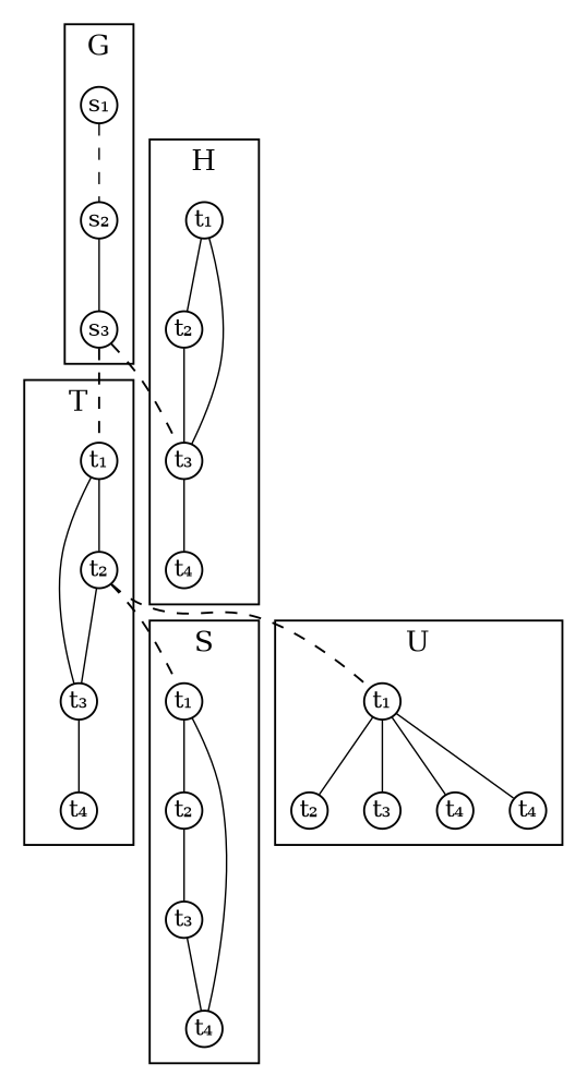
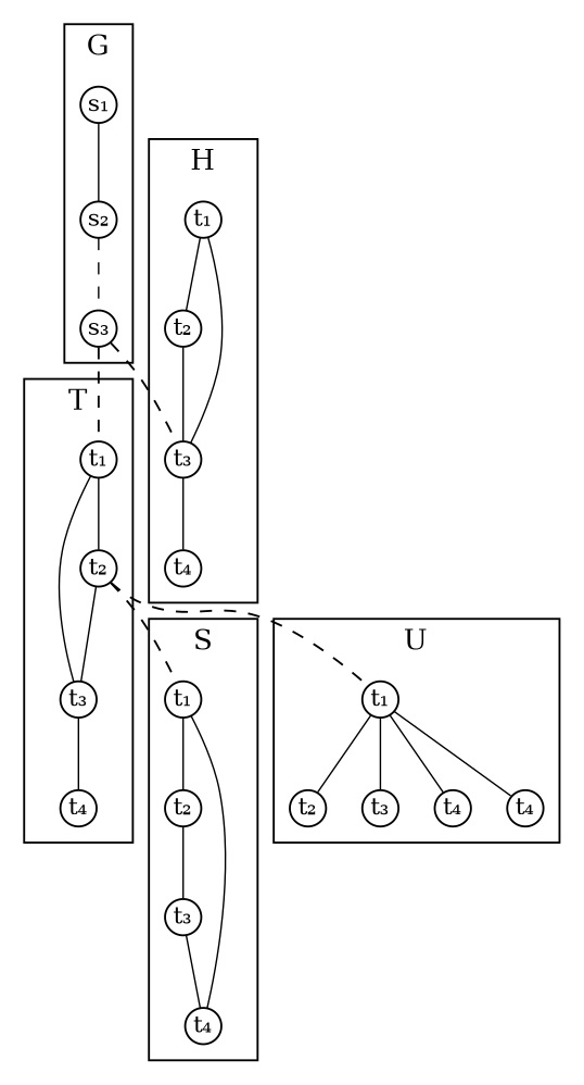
  graph {
    node [color=black fillcolor=white fixedsize=true fontsize=12 shape=circle style="filled,solid"]
    edge [arrowsize=0.6 color=black fontsize=8 forcelabels=true penwidth=0.75]
    n1 [label="s₁" width=0.25]
    n2 [label="s₂" width=0.25]
    n3 [label="s₃" width=0.25]
    n4 [label="t₁" width=0.25]
    n5 [label="t₂" width=0.25]
    n6 [label="t₃" width=0.25]
    n7 [label="t₄" width=0.25]
    n8 [label="t₁" width=0.25]
    n9 [label="t₂" width=0.25]
    n10 [label="t₃" width=0.25]
    n11 [label="t₄" width=0.25]
    n12 [label="t₁" width=0.25]
    n13 [label="t₂" width=0.25]
    n14 [label="t₃" width=0.25]
    n15 [label="t₄" width=0.25]
    n16 [label="t₁" width=0.25]
    n17 [label="t₂" width=0.25]
    n18 [label="t₃" width=0.25]
    n19 [label="t₄" width=0.25]
    n20 [label="t₄" width=0.25]
    subgraph cluster_1 {
      bgcolor=white
      label=G
      n1
      n2
      n3
    }
    subgraph cluster_2 {
      bgcolor=white
      label=H
      n4
      n5
      n6
      n7
    }
    subgraph cluster_3 {
      bgcolor=white
      label=T
      n8
      n9
      n10
      n11
    }
    subgraph cluster_4 {
      bgcolor=white
      label=S
      n12
      n13
      n14
      n15
    }
    subgraph cluster_5 {
      bgcolor=white
      label=U
      n16
      n17
      n18
      n19
      n20
    }
-   n1 -- n2 [style=dashed]
-   n2 -- n3
+   n1 -- n2
+   n2 -- n3 [style=dashed]
    n3 -- n6 [penwidth=1 style=dashed]
    n3 -- n8 [penwidth=1 style=dashed]
    n4 -- n5
    n5 -- n6
    n6 -- n4
    n6 -- n7
    n8 -- n9
    n9 -- n10
    n9 -- n12 [penwidth=1 style=dashed]
    n9 -- n16 [penwidth=1 style=dashed]
    n10 -- n8
    n10 -- n11
    n12 -- n13
    n13 -- n14
    n14 -- n15
    n15 -- n12
    n16 -- n17
    n16 -- n18
    n16 -- n19
    n16 -- n20
  }
